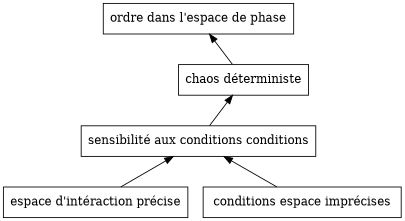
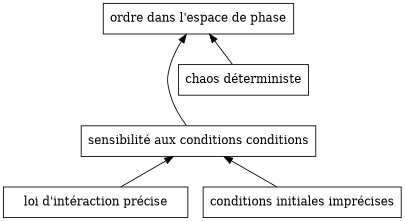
  digraph {
    rankdir=BT
    node [shape=box]
    n1 [label="ordre dans l'espace de phase"]
    n2 [label="chaos déterministe"]
    n3 [label="sensibilité aux conditions conditions"]
-   n4 [label="espace d'intéraction précise"]
-   n5 [label="conditions espace imprécises"]
+   n4 [label="loi d'intéraction précise"]
+   n5 [label="conditions initiales imprécises"]
    n2 -> n1
-   n3 -> n2
+   n3 -> n1
    n4 -> n3
    n5 -> n3
  }
